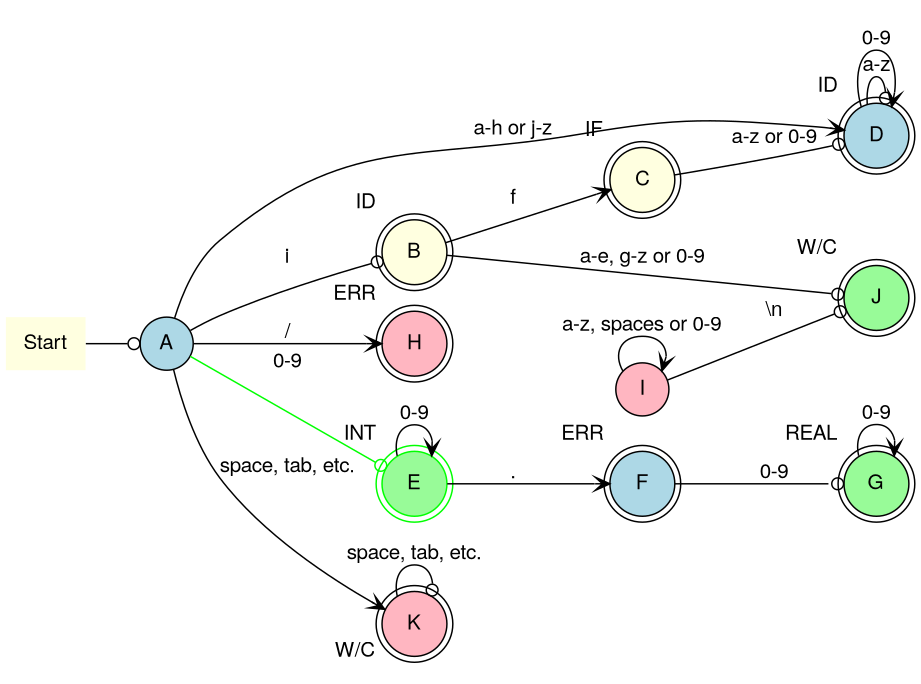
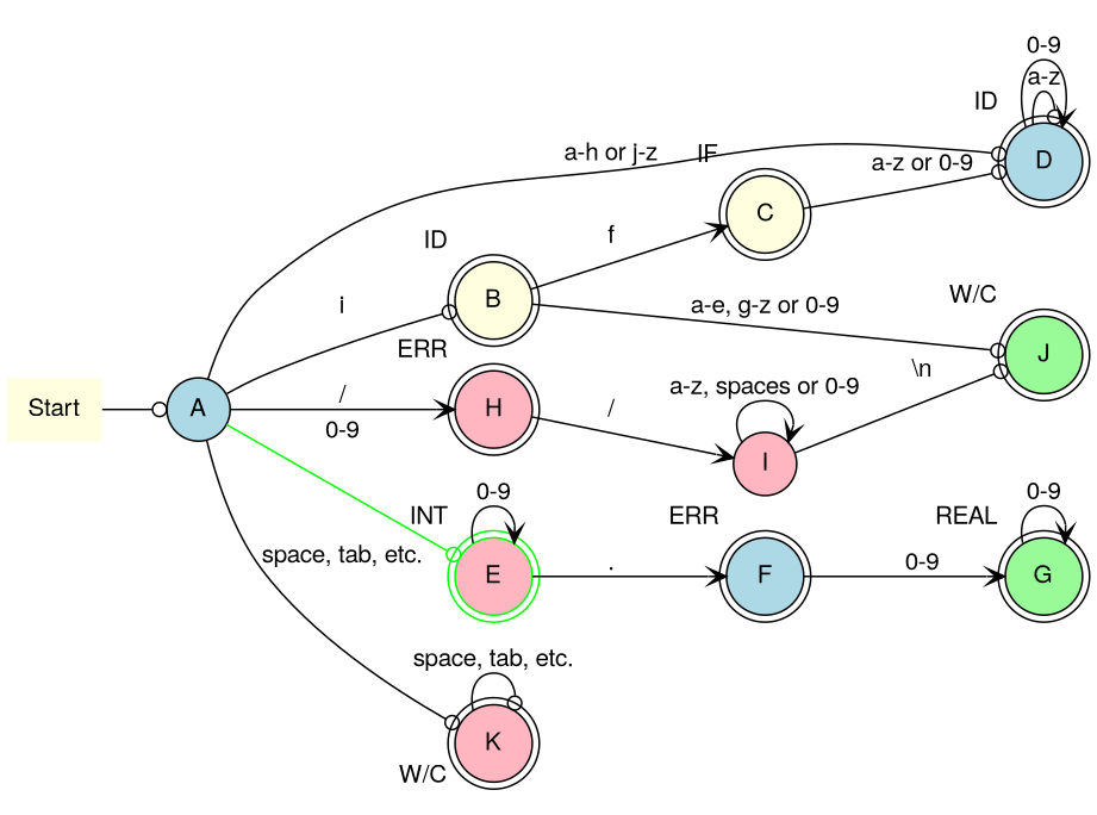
  digraph {
    fontname="Helvetica,Arial,sans-serif"
    rankdir=LR
    node [fillcolor=lightyellow fontname="Helvetica,Arial,sans-serif" shape=doublecircle style=filled]
    edge [arrowhead=odot fontname="Helvetica,Arial,sans-serif"]
    B [xlabel=ID]
    C [xlabel=IF]
    J [fillcolor=palegreen xlabel="W/C"]
    D [fillcolor=lightblue xlabel=ID]
-   E [color=green fillcolor=palegreen xlabel=INT]
+   E [color=green fillcolor=lightpink xlabel=INT]
    F [fillcolor=lightblue xlabel=ERR]
    G [fillcolor=palegreen xlabel=REAL]
    H [fillcolor=lightpink xlabel=ERR]
    I [fillcolor=lightpink shape=circle]
    K [fillcolor=lightpink xlabel="W/C"]
    n11 [label=Start shape=none]
    A [fillcolor=lightblue shape=circle]
    B -> C [arrowhead=vee label=f]
    B -> J [label="a-e, g-z or 0-9"]
    C -> D [label="a-z or 0-9"]
    D -> D [label="a-z"]
    D -> D [arrowhead=vee label="0-9"]
    E -> E [arrowhead=vee label="0-9"]
    E -> F [arrowhead=vee label="."]
-   F -> G [label="0-9"]
+   F -> G [arrowhead=vee label="0-9"]
    G -> G [arrowhead=vee label="0-9"]
+   H -> I [arrowhead=vee label="/"]
    I -> J [label="\\n"]
    I -> I [arrowhead=vee label="a-z, spaces or 0-9"]
    K -> K [label="space, tab, etc."]
    n11 -> A
    A -> B [label=i]
-   A -> D [arrowhead=vee label="a-h or j-z"]
+   A -> D [label="a-h or j-z"]
    A -> E [color=green label="0-9"]
    A -> H [arrowhead=vee label="/"]
-   A -> K [arrowhead=vee label="space, tab, etc."]
+   A -> K [label="space, tab, etc."]
  }
